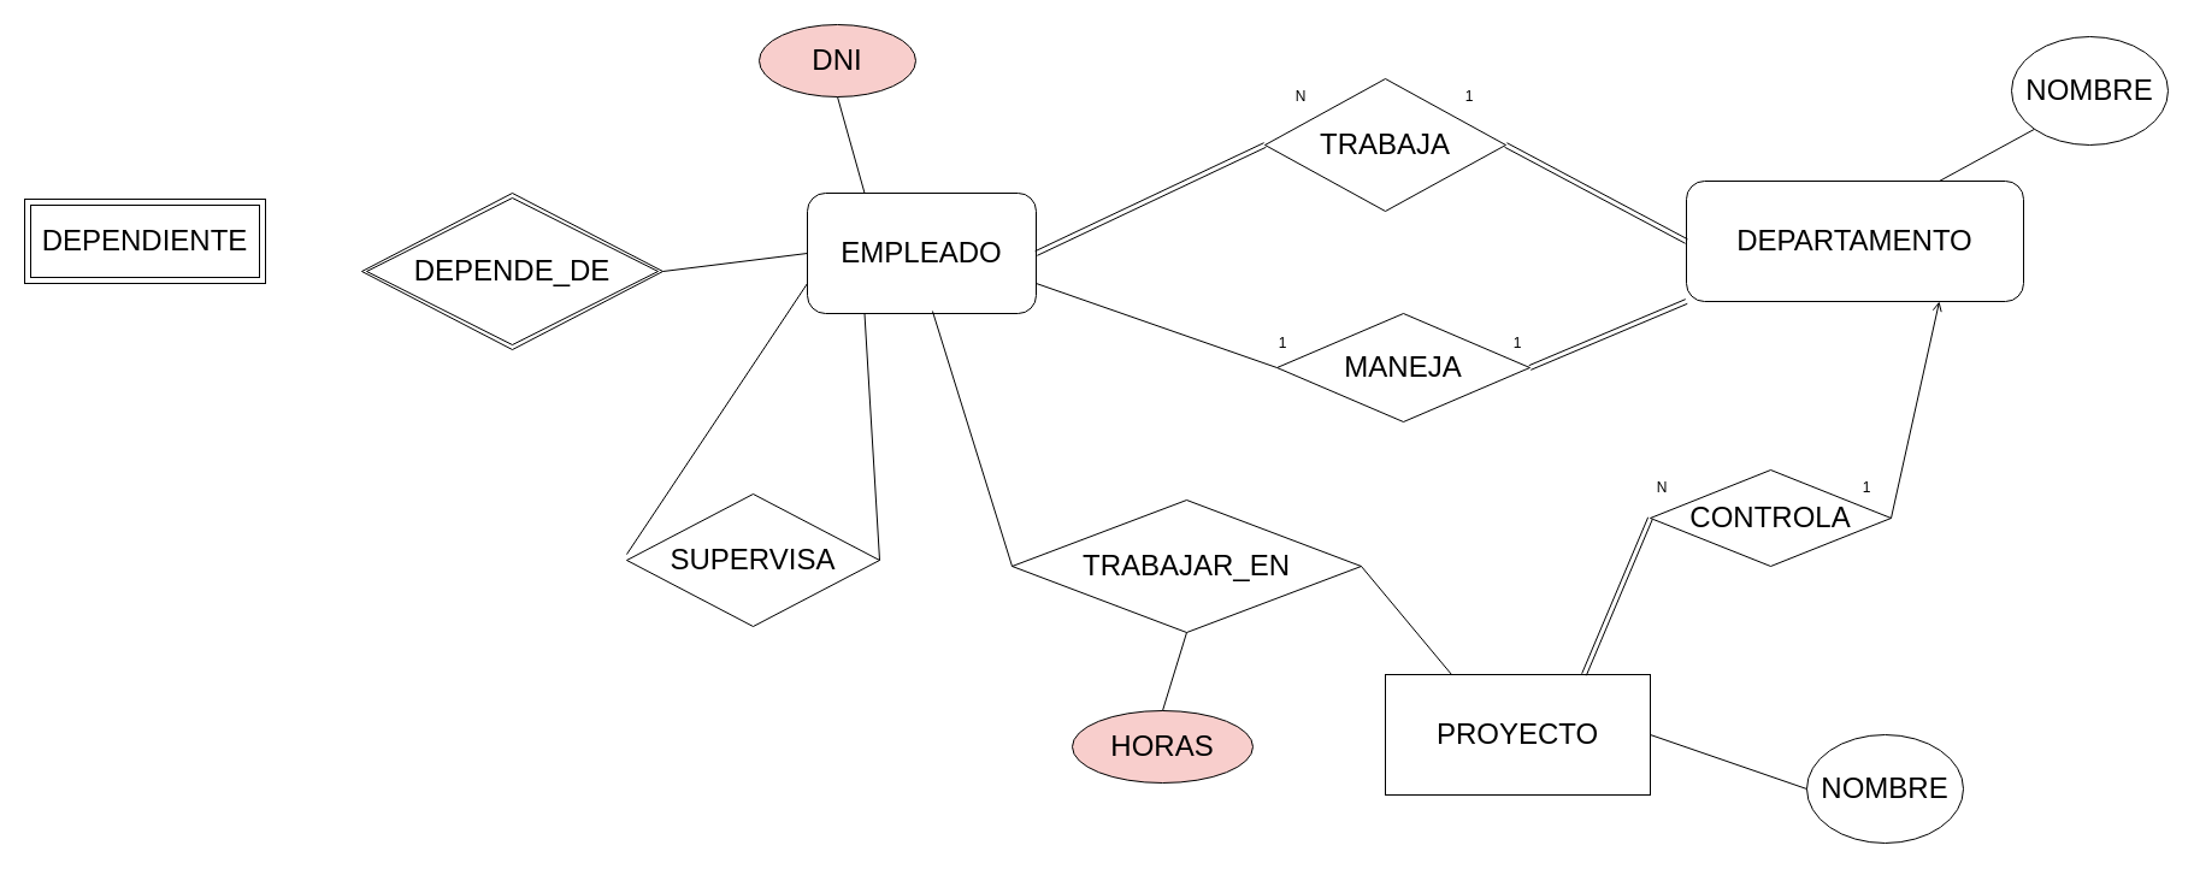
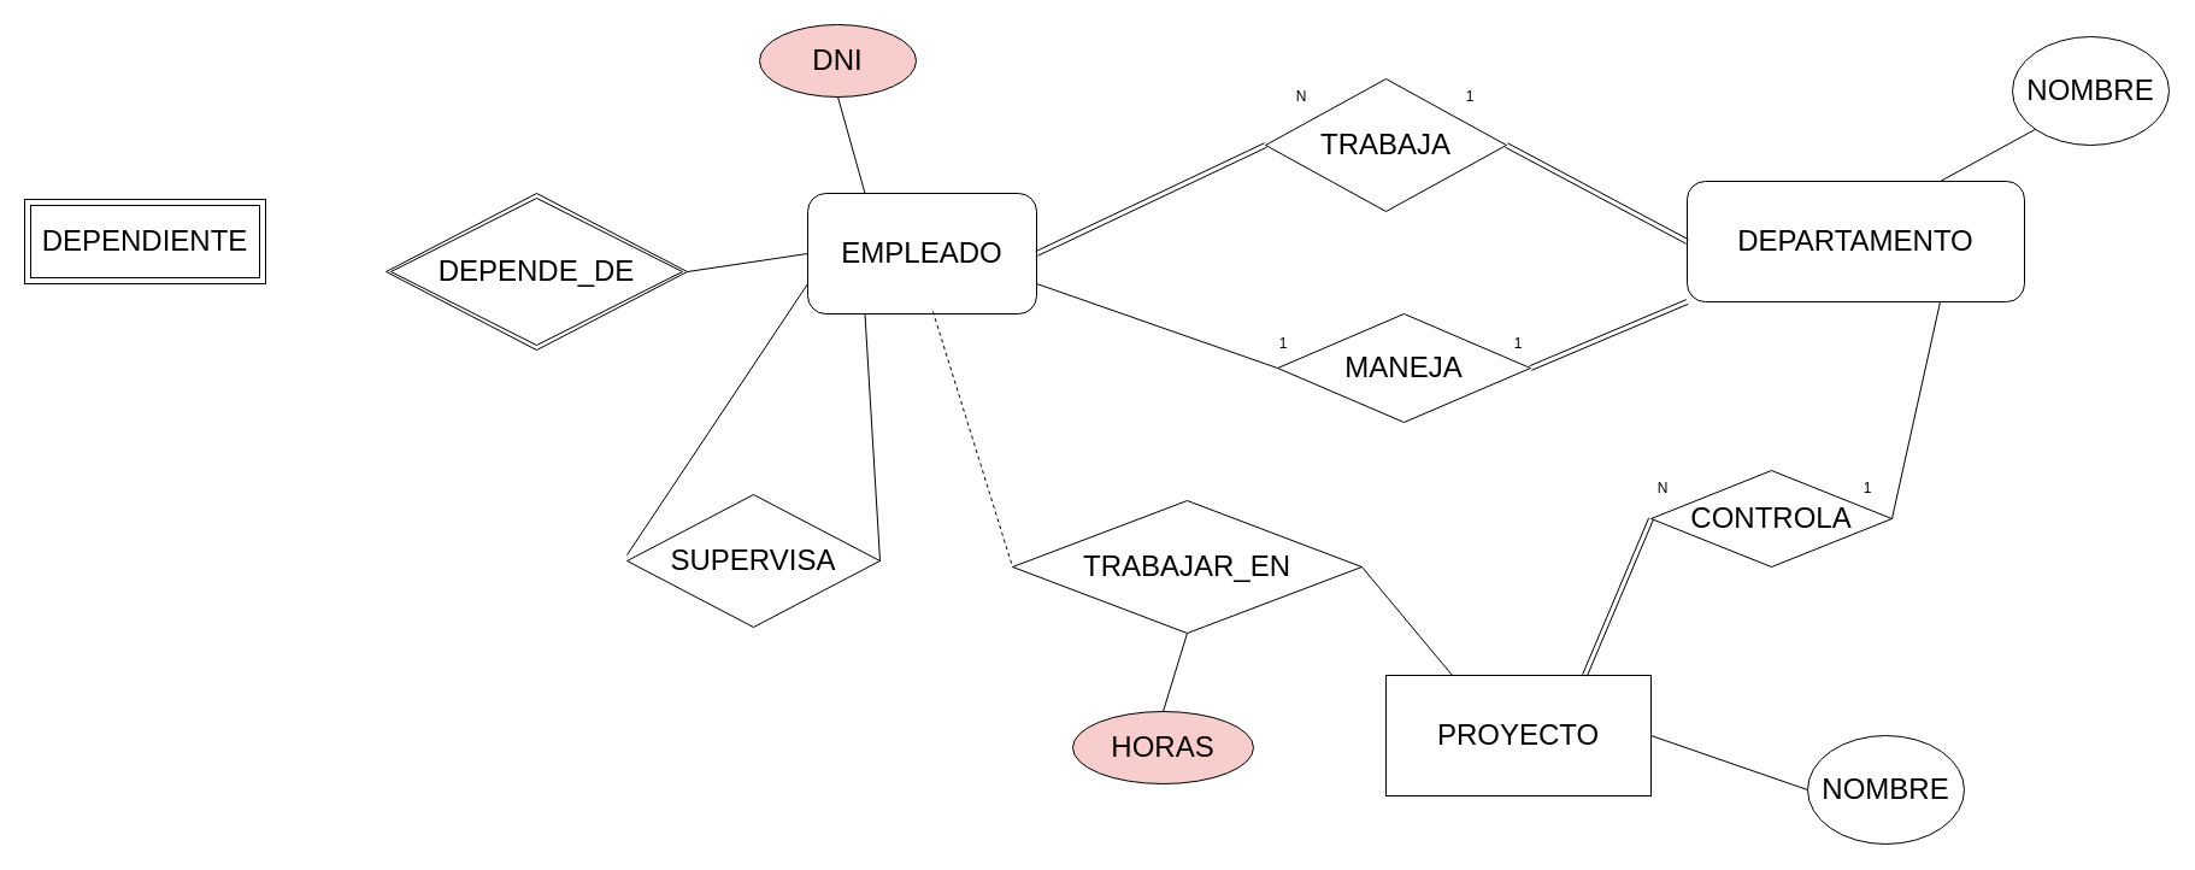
  <mxCell id="0" />
  <mxCell id="1" parent="0" />
  <mxCell id="2" value="&lt;font style=&quot;font-size: 24px;&quot;&gt;EMPLEADO&lt;/font&gt;" style="rounded=1;whiteSpace=wrap;html=1;" vertex="1" parent="1"><mxGeometry y="160" width="190" height="100" as="geometry" x="670" /></mxCell>
  <mxCell id="3" value="&lt;font style=&quot;font-size: 24px;&quot;&gt;DEPARTAMENTO&lt;/font&gt;" style="rounded=1;whiteSpace=wrap;html=1;" vertex="1" parent="1"><mxGeometry x="1400" y="150" width="280" height="100" as="geometry" /></mxCell>
  <mxCell id="4" value="&lt;font style=&quot;font-size: 24px;&quot;&gt;PROYECTO&lt;/font&gt;" style="whiteSpace=wrap;html=1;rounded=0;" vertex="1" parent="1"><mxGeometry x="1150" y="560" width="220" height="100" as="geometry" /></mxCell>
  <mxCell id="5" value="&lt;font style=&quot;font-size: 24px;&quot;&gt;DEPENDIENTE&lt;/font&gt;" style="shape=ext;margin=3;double=1;whiteSpace=wrap;html=1;align=center;" vertex="1" parent="1"><mxGeometry x="20" y="165" width="200" height="70" as="geometry" /></mxCell>
  <mxCell id="6" value="" style="endArrow=none;html=1;rounded=0;exitX=1;exitY=0.5;exitDx=0;exitDy=0;entryX=0;entryY=0.5;entryDx=0;entryDy=0;shape=link;" edge="1" parent="1" source="2" target="29"><mxGeometry width="50" height="50" relative="1" as="geometry"><mxPoint x="1070" y="330" as="sourcePoint" /><mxPoint x="1120" y="280" as="targetPoint" /></mxGeometry></mxCell>
  <mxCell id="7" value="" style="endArrow=none;html=1;rounded=0;exitX=1;exitY=0.5;exitDx=0;exitDy=0;entryX=0;entryY=0.5;entryDx=0;entryDy=0;shape=link;" edge="1" parent="1" source="29" target="3"><mxGeometry width="50" height="50" relative="1" as="geometry"><mxPoint x="890" y="215" as="sourcePoint" /><mxPoint x="1060" y="210" as="targetPoint" /></mxGeometry></mxCell>
  <mxCell id="8" value="" style="endArrow=none;html=1;rounded=0;exitX=1;exitY=0.75;exitDx=0;exitDy=0;entryX=0;entryY=0.5;entryDx=0;entryDy=0;" edge="1" parent="1" source="2" target="33"><mxGeometry width="50" height="50" relative="1" as="geometry"><mxPoint x="1070" y="320" as="sourcePoint" /><mxPoint x="1120" y="270" as="targetPoint" /></mxGeometry></mxCell>
  <mxCell id="9" value="" style="endArrow=none;html=1;rounded=0;exitX=1;exitY=0.5;exitDx=0;exitDy=0;entryX=0;entryY=1;entryDx=0;entryDy=0;shape=link;" edge="1" parent="1" source="33" target="3"><mxGeometry width="50" height="50" relative="1" as="geometry"><mxPoint x="1070" y="320" as="sourcePoint" /><mxPoint x="1120" y="270" as="targetPoint" /></mxGeometry></mxCell>
  <mxCell id="10" value="&lt;font style=&quot;font-size: 24px;&quot;&gt;TRABAJAR_EN&lt;/font&gt;" style="rhombus;whiteSpace=wrap;html=1;" vertex="1" parent="1"><mxGeometry x="840" y="415" width="290" height="110" as="geometry" /></mxCell>
- <mxCell id="11" value="" style="endArrow=none;html=1;rounded=0;exitX=0.547;exitY=0.98;exitDx=0;exitDy=0;exitPerimeter=0;entryX=0;entryY=0.5;entryDx=0;entryDy=0;" edge="1" parent="1" source="2" target="10"><mxGeometry width="50" height="50" relative="1" as="geometry"><mxPoint x="1070" y="320" as="sourcePoint" /><mxPoint x="1120" y="270" as="targetPoint" /></mxGeometry></mxCell>
+ <mxCell id="11" value="" style="endArrow=none;html=1;rounded=0;exitX=0.547;exitY=0.98;exitDx=0;exitDy=0;exitPerimeter=0;entryX=0;entryY=0.5;entryDx=0;entryDy=0;dashed=1;" edge="1" parent="1" source="2" target="10"><mxGeometry width="50" height="50" relative="1" as="geometry"><mxPoint x="1070" y="320" as="sourcePoint" /><mxPoint x="1120" y="270" as="targetPoint" /></mxGeometry></mxCell>
  <mxCell id="12" value="" style="endArrow=none;html=1;rounded=0;exitX=1;exitY=0.5;exitDx=0;exitDy=0;entryX=0.25;entryY=0;entryDx=0;entryDy=0;" edge="1" parent="1" source="10" target="4"><mxGeometry width="50" height="50" relative="1" as="geometry"><mxPoint x="1070" y="320" as="sourcePoint" /><mxPoint x="1120" y="270" as="targetPoint" /></mxGeometry></mxCell>
  <mxCell id="13" value="" style="endArrow=none;html=1;rounded=0;exitX=0.75;exitY=0;exitDx=0;exitDy=0;entryX=0;entryY=0.5;entryDx=0;entryDy=0;shape=link;" edge="1" parent="1" source="4" target="37"><mxGeometry width="50" height="50" relative="1" as="geometry"><mxPoint x="1070" y="310" as="sourcePoint" /><mxPoint x="1120" y="260" as="targetPoint" /></mxGeometry></mxCell>
- <mxCell id="14" value="" style="endArrow=open;html=1;rounded=0;exitX=1;exitY=0.5;exitDx=0;exitDy=0;entryX=0.75;entryY=1;entryDx=0;entryDy=0;" edge="1" parent="1" source="37" target="3"><mxGeometry width="50" height="50" relative="1" as="geometry"><mxPoint x="1070" y="310" as="sourcePoint" /><mxPoint x="1120" y="260" as="targetPoint" /></mxGeometry></mxCell>
+ <mxCell id="14" value="" style="endArrow=none;html=1;rounded=0;exitX=1;exitY=0.5;exitDx=0;exitDy=0;entryX=0.75;entryY=1;entryDx=0;entryDy=0;" edge="1" parent="1" source="37" target="3"><mxGeometry width="50" height="50" relative="1" as="geometry"><mxPoint x="1070" y="310" as="sourcePoint" /><mxPoint x="1120" y="260" as="targetPoint" /></mxGeometry></mxCell>
  <mxCell id="15" value="&lt;font style=&quot;font-size: 24px;&quot;&gt;SUPERVISA&lt;/font&gt;" style="rhombus;whiteSpace=wrap;html=1;" vertex="1" parent="1"><mxGeometry x="520" y="410" width="210" height="110" as="geometry" /></mxCell>
  <mxCell id="16" value="" style="endArrow=none;html=1;rounded=0;exitX=0;exitY=0.455;exitDx=0;exitDy=0;exitPerimeter=0;entryX=0;entryY=0.75;entryDx=0;entryDy=0;" edge="1" parent="1" source="15" target="2"><mxGeometry width="50" height="50" relative="1" as="geometry"><mxPoint x="1070" y="410" as="sourcePoint" /><mxPoint x="1120" y="360" as="targetPoint" /></mxGeometry></mxCell>
  <mxCell id="17" value="" style="endArrow=none;html=1;rounded=0;exitX=1;exitY=0.5;exitDx=0;exitDy=0;entryX=0.25;entryY=1;entryDx=0;entryDy=0;" edge="1" parent="1" source="15" target="2"><mxGeometry width="50" height="50" relative="1" as="geometry"><mxPoint x="1070" y="410" as="sourcePoint" /><mxPoint x="1120" y="360" as="targetPoint" /></mxGeometry></mxCell>
  <mxCell id="18" value="" style="endArrow=none;html=1;rounded=0;exitX=1;exitY=0.5;exitDx=0;exitDy=0;entryX=0;entryY=0.5;entryDx=0;entryDy=0;" edge="1" parent="1" source="19" target="2"><mxGeometry width="50" height="50" relative="1" as="geometry"><mxPoint x="550" y="220" as="sourcePoint" /><mxPoint x="800" y="360" as="targetPoint" /></mxGeometry></mxCell>
- <mxCell id="19" value="&lt;font style=&quot;font-size: 24px;&quot;&gt;DEPENDE_DE&lt;/font&gt;" style="shape=rhombus;double=1;perimeter=rhombusPerimeter;whiteSpace=wrap;html=1;align=center;" vertex="1" parent="1"><mxGeometry x="300" y="160" width="250" height="130" as="geometry" /></mxCell>
+ <mxCell id="19" value="&lt;font style=&quot;font-size: 24px;&quot;&gt;DEPENDE_DE&lt;/font&gt;" style="shape=rhombus;double=1;perimeter=rhombusPerimeter;whiteSpace=wrap;html=1;align=center;" vertex="1" parent="1"><mxGeometry x="320" y="160" width="250" height="130" as="geometry" /></mxCell>
  <mxCell id="20" value="&lt;font style=&quot;font-size: 24px;&quot;&gt;HORAS&lt;/font&gt;" style="ellipse;whiteSpace=wrap;html=1;align=center;fillColor=#f8cecc;" vertex="1" parent="1"><mxGeometry x="890" y="590" width="150" height="60" as="geometry" /></mxCell>
  <mxCell id="21" value="" style="endArrow=none;html=1;rounded=0;exitX=0.5;exitY=0;exitDx=0;exitDy=0;entryX=0.5;entryY=1;entryDx=0;entryDy=0;" edge="1" parent="1" source="20" target="10"><mxGeometry width="50" height="50" relative="1" as="geometry"><mxPoint x="850" y="400" as="sourcePoint" /><mxPoint x="900" y="350" as="targetPoint" /></mxGeometry></mxCell>
  <mxCell id="22" value="&lt;font style=&quot;font-size: 24px;&quot;&gt;DNI&lt;/font&gt;" style="ellipse;whiteSpace=wrap;html=1;align=center;fillColor=#f8cecc;" vertex="1" parent="1"><mxGeometry x="630" y="20" width="130" height="60" as="geometry" /></mxCell>
  <mxCell id="23" value="&lt;font style=&quot;font-size: 24px;&quot;&gt;NOMBRE&lt;/font&gt;" style="ellipse;whiteSpace=wrap;html=1;align=center;" vertex="1" parent="1"><mxGeometry x="1670" y="30" width="130" height="90" as="geometry" /></mxCell>
  <mxCell id="24" value="&lt;font style=&quot;font-size: 24px;&quot;&gt;NOMBRE&lt;/font&gt;" style="ellipse;whiteSpace=wrap;html=1;align=center;" vertex="1" parent="1"><mxGeometry x="1500" y="610" width="130" height="90" as="geometry" /></mxCell>
  <mxCell id="25" value="" style="endArrow=none;html=1;rounded=0;exitX=0.75;exitY=0;exitDx=0;exitDy=0;entryX=0;entryY=1;entryDx=0;entryDy=0;" edge="1" parent="1" source="3" target="23"><mxGeometry width="50" height="50" relative="1" as="geometry"><mxPoint x="1440" y="390" as="sourcePoint" /><mxPoint x="1490" y="340" as="targetPoint" /></mxGeometry></mxCell>
  <mxCell id="26" value="" style="endArrow=none;html=1;rounded=0;exitX=1;exitY=0.5;exitDx=0;exitDy=0;entryX=0;entryY=0.5;entryDx=0;entryDy=0;" edge="1" parent="1" source="4" target="24"><mxGeometry width="50" height="50" relative="1" as="geometry"><mxPoint x="1440" y="390" as="sourcePoint" /><mxPoint x="1490" y="340" as="targetPoint" /></mxGeometry></mxCell>
  <mxCell id="27" value="" style="endArrow=none;html=1;rounded=0;exitX=0.25;exitY=0;exitDx=0;exitDy=0;entryX=0.5;entryY=1;entryDx=0;entryDy=0;" edge="1" parent="1" source="2" target="22"><mxGeometry width="50" height="50" relative="1" as="geometry"><mxPoint x="1070" y="390" as="sourcePoint" /><mxPoint x="1120" y="340" as="targetPoint" /></mxGeometry></mxCell>
  <mxCell id="28" value="" style="group" vertex="1" connectable="0" parent="1"><mxGeometry x="1050" y="65" width="200" height="110" as="geometry" /></mxCell>
  <mxCell id="29" value="&lt;font style=&quot;font-size: 24px;&quot;&gt;TRABAJA&lt;/font&gt;" style="rhombus;whiteSpace=wrap;html=1;" vertex="1" parent="28"><mxGeometry width="200" height="110" as="geometry" /></mxCell>
  <mxCell id="30" value="1" style="text;html=1;strokeColor=none;fillColor=none;align=center;verticalAlign=middle;whiteSpace=wrap;rounded=0;" vertex="1" parent="28"><mxGeometry x="140" width="60" height="30" as="geometry" /></mxCell>
  <mxCell id="31" value="N" style="text;html=1;strokeColor=none;fillColor=none;align=center;verticalAlign=middle;whiteSpace=wrap;rounded=0;" vertex="1" parent="28"><mxGeometry width="60" height="30" as="geometry" /></mxCell>
  <mxCell id="32" value="" style="group" vertex="1" connectable="0" parent="1"><mxGeometry x="1035" y="260" width="255" height="90" as="geometry" /></mxCell>
  <mxCell id="33" value="&lt;font style=&quot;font-size: 24px;&quot;&gt;MANEJA&lt;/font&gt;" style="rhombus;whiteSpace=wrap;html=1;" vertex="1" parent="32"><mxGeometry x="25" width="210" height="90" as="geometry" /></mxCell>
  <mxCell id="34" value="1" style="text;html=1;strokeColor=none;fillColor=none;align=center;verticalAlign=middle;whiteSpace=wrap;rounded=0;" vertex="1" parent="32"><mxGeometry x="195" y="10" width="60" height="30" as="geometry" /></mxCell>
  <mxCell id="35" value="1" style="text;html=1;strokeColor=none;fillColor=none;align=center;verticalAlign=middle;whiteSpace=wrap;rounded=0;" vertex="1" parent="32"><mxGeometry y="10" width="60" height="30" as="geometry" /></mxCell>
  <mxCell id="36" value="" style="group" vertex="1" connectable="0" parent="1"><mxGeometry x="1350" y="390" width="230" height="80" as="geometry" /></mxCell>
  <mxCell id="37" value="&lt;font style=&quot;font-size: 24px;&quot;&gt;CONTROLA&lt;/font&gt;" style="rhombus;whiteSpace=wrap;html=1;" vertex="1" parent="36"><mxGeometry x="20" width="200" height="80" as="geometry" /></mxCell>
  <mxCell id="38" value="N" style="text;html=1;strokeColor=none;fillColor=none;align=center;verticalAlign=middle;whiteSpace=wrap;rounded=0;" vertex="1" parent="36"><mxGeometry width="60" height="30" as="geometry" /></mxCell>
  <mxCell id="39" value="1" style="text;html=1;strokeColor=none;fillColor=none;align=center;verticalAlign=middle;whiteSpace=wrap;rounded=0;" vertex="1" parent="36"><mxGeometry x="170" width="60" height="30" as="geometry" /></mxCell>
